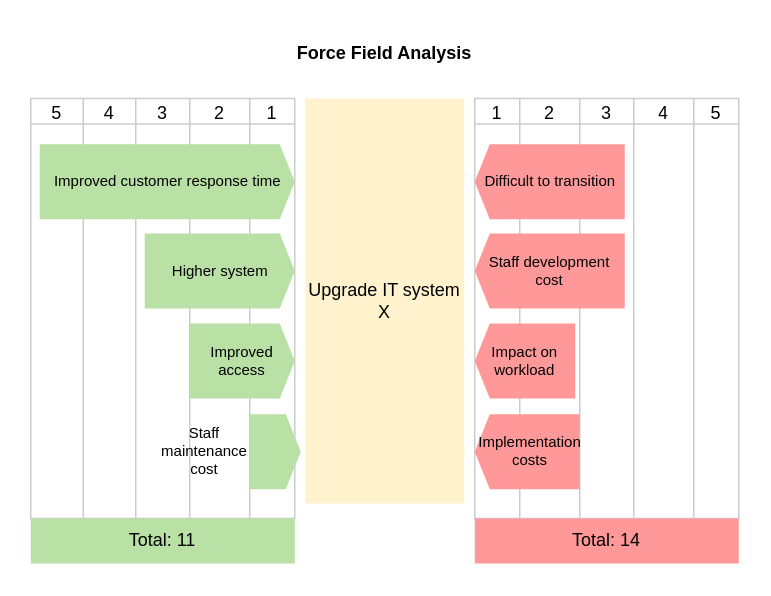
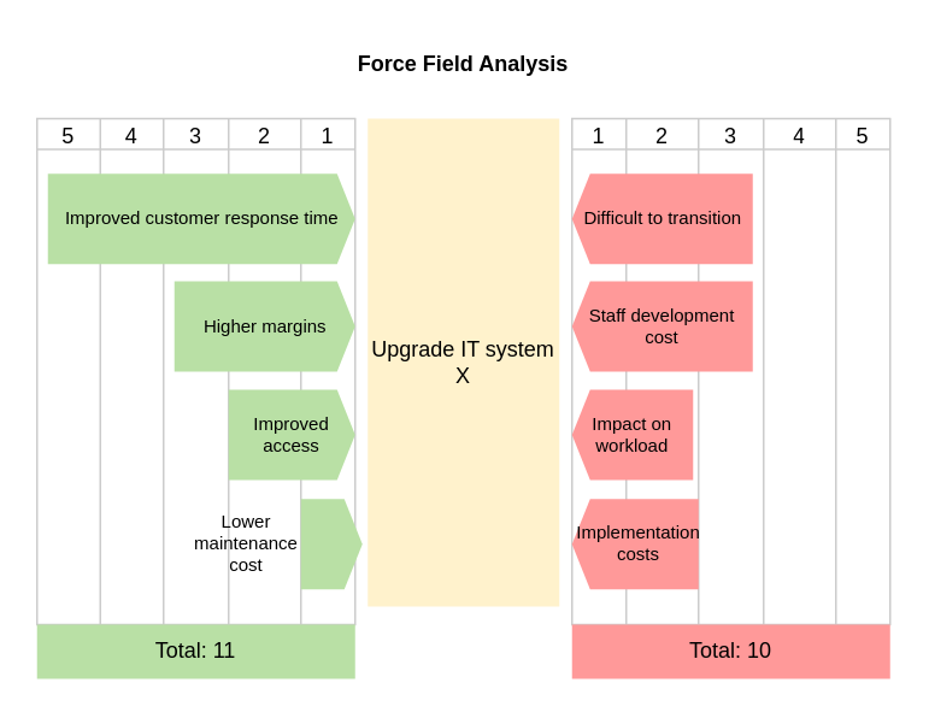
  <mxCell id="0" />
  <mxCell id="1" parent="0" />
  <mxCell id="2" value="" style="shape=table;startSize=0;container=1;collapsible=0;childLayout=tableLayout;fontSize=16;fillColor=none;fontColor=#000000;strokeColor=#CCCCCC;" vertex="1" parent="1"><mxGeometry x="316" y="65" width="176" height="280" as="geometry" /></mxCell>
  <mxCell id="3" value="" style="shape=tableRow;horizontal=0;startSize=0;swimlaneHead=0;swimlaneBody=0;strokeColor=inherit;top=0;left=0;bottom=0;right=0;collapsible=0;dropTarget=0;fillColor=none;points=[[0,0.5],[1,0.5]];portConstraint=eastwest;fontSize=16;" vertex="1" parent="2"><mxGeometry width="176" height="17" as="geometry" /></mxCell>
  <mxCell id="4" value="1" style="shape=partialRectangle;html=1;whiteSpace=wrap;connectable=0;strokeColor=inherit;overflow=hidden;fillColor=none;top=0;left=0;bottom=0;right=0;pointerEvents=1;fontSize=12;fontColor=#000000;" vertex="1" parent="3"><mxGeometry width="30" height="17" as="geometry"><mxRectangle width="30" height="17" as="alternateBounds" /></mxGeometry></mxCell>
  <mxCell id="5" value="2" style="shape=partialRectangle;html=1;whiteSpace=wrap;connectable=0;strokeColor=inherit;overflow=hidden;fillColor=none;top=0;left=0;bottom=0;right=0;pointerEvents=1;fontSize=12;fontColor=#000000;" vertex="1" parent="3"><mxGeometry x="30" width="40" height="17" as="geometry"><mxRectangle width="40" height="17" as="alternateBounds" /></mxGeometry></mxCell>
  <mxCell id="6" value="3" style="shape=partialRectangle;html=1;whiteSpace=wrap;connectable=0;strokeColor=inherit;overflow=hidden;fillColor=none;top=0;left=0;bottom=0;right=0;pointerEvents=1;fontSize=12;fontColor=#000000;" vertex="1" parent="3"><mxGeometry x="70" width="36" height="17" as="geometry"><mxRectangle width="36" height="17" as="alternateBounds" /></mxGeometry></mxCell>
  <mxCell id="7" value="4" style="shape=partialRectangle;html=1;whiteSpace=wrap;connectable=0;strokeColor=inherit;overflow=hidden;fillColor=none;top=0;left=0;bottom=0;right=0;pointerEvents=1;fontSize=12;fontColor=#000000;" vertex="1" parent="3"><mxGeometry x="106" width="40" height="17" as="geometry"><mxRectangle width="40" height="17" as="alternateBounds" /></mxGeometry></mxCell>
  <mxCell id="8" value="5" style="shape=partialRectangle;html=1;whiteSpace=wrap;connectable=0;strokeColor=inherit;overflow=hidden;fillColor=none;top=0;left=0;bottom=0;right=0;pointerEvents=1;fontSize=12;fontColor=#000000;" vertex="1" parent="3"><mxGeometry x="146" width="30" height="17" as="geometry"><mxRectangle width="30" height="17" as="alternateBounds" /></mxGeometry></mxCell>
  <mxCell id="9" value="" style="shape=tableRow;horizontal=0;startSize=0;swimlaneHead=0;swimlaneBody=0;strokeColor=inherit;top=0;left=0;bottom=0;right=0;collapsible=0;dropTarget=0;fillColor=none;points=[[0,0.5],[1,0.5]];portConstraint=eastwest;fontSize=16;" vertex="1" parent="2"><mxGeometry y="17" width="176" height="263" as="geometry" /></mxCell>
  <mxCell id="10" value="" style="shape=partialRectangle;html=1;whiteSpace=wrap;connectable=0;strokeColor=inherit;overflow=hidden;fillColor=none;top=0;left=0;bottom=0;right=0;pointerEvents=1;fontSize=16;" vertex="1" parent="9"><mxGeometry width="30" height="263" as="geometry"><mxRectangle width="30" height="263" as="alternateBounds" /></mxGeometry></mxCell>
  <mxCell id="11" value="" style="shape=partialRectangle;html=1;whiteSpace=wrap;connectable=0;strokeColor=inherit;overflow=hidden;fillColor=none;top=0;left=0;bottom=0;right=0;pointerEvents=1;fontSize=16;" vertex="1" parent="9"><mxGeometry x="30" width="40" height="263" as="geometry"><mxRectangle width="40" height="263" as="alternateBounds" /></mxGeometry></mxCell>
  <mxCell id="12" value="" style="shape=partialRectangle;html=1;whiteSpace=wrap;connectable=0;strokeColor=inherit;overflow=hidden;fillColor=none;top=0;left=0;bottom=0;right=0;pointerEvents=1;fontSize=16;" vertex="1" parent="9"><mxGeometry x="70" width="36" height="263" as="geometry"><mxRectangle width="36" height="263" as="alternateBounds" /></mxGeometry></mxCell>
  <mxCell id="13" style="shape=partialRectangle;html=1;whiteSpace=wrap;connectable=0;strokeColor=inherit;overflow=hidden;fillColor=none;top=0;left=0;bottom=0;right=0;pointerEvents=1;fontSize=16;" vertex="1" parent="9"><mxGeometry x="106" width="40" height="263" as="geometry"><mxRectangle width="40" height="263" as="alternateBounds" /></mxGeometry></mxCell>
  <mxCell id="14" style="shape=partialRectangle;html=1;whiteSpace=wrap;connectable=0;strokeColor=inherit;overflow=hidden;fillColor=none;top=0;left=0;bottom=0;right=0;pointerEvents=1;fontSize=16;" vertex="1" parent="9"><mxGeometry x="146" width="30" height="263" as="geometry"><mxRectangle width="30" height="263" as="alternateBounds" /></mxGeometry></mxCell>
  <mxCell id="15" value="" style="shape=table;startSize=0;container=1;collapsible=0;childLayout=tableLayout;fontSize=16;fillColor=none;fontColor=#000000;strokeColor=#CCCCCC;" vertex="1" parent="1"><mxGeometry x="20" y="65" width="176" height="280" as="geometry" /></mxCell>
  <mxCell id="16" value="" style="shape=tableRow;horizontal=0;startSize=0;swimlaneHead=0;swimlaneBody=0;strokeColor=inherit;top=0;left=0;bottom=0;right=0;collapsible=0;dropTarget=0;fillColor=none;points=[[0,0.5],[1,0.5]];portConstraint=eastwest;fontSize=16;" vertex="1" parent="15"><mxGeometry width="176" height="17" as="geometry" /></mxCell>
  <mxCell id="17" value="5" style="shape=partialRectangle;html=1;whiteSpace=wrap;connectable=0;strokeColor=inherit;overflow=hidden;fillColor=none;top=0;left=0;bottom=0;right=0;pointerEvents=1;fontSize=12;fontColor=#000000;" vertex="1" parent="16"><mxGeometry width="35" height="17" as="geometry"><mxRectangle width="35" height="17" as="alternateBounds" /></mxGeometry></mxCell>
  <mxCell id="18" value="4" style="shape=partialRectangle;html=1;whiteSpace=wrap;connectable=0;strokeColor=inherit;overflow=hidden;fillColor=none;top=0;left=0;bottom=0;right=0;pointerEvents=1;fontSize=12;fontColor=#000000;" vertex="1" parent="16"><mxGeometry x="35" width="35" height="17" as="geometry"><mxRectangle width="35" height="17" as="alternateBounds" /></mxGeometry></mxCell>
  <mxCell id="19" value="3" style="shape=partialRectangle;html=1;whiteSpace=wrap;connectable=0;strokeColor=inherit;overflow=hidden;fillColor=none;top=0;left=0;bottom=0;right=0;pointerEvents=1;fontSize=12;fontColor=#000000;" vertex="1" parent="16"><mxGeometry x="70" width="36" height="17" as="geometry"><mxRectangle width="36" height="17" as="alternateBounds" /></mxGeometry></mxCell>
  <mxCell id="20" value="2" style="shape=partialRectangle;html=1;whiteSpace=wrap;connectable=0;strokeColor=inherit;overflow=hidden;fillColor=none;top=0;left=0;bottom=0;right=0;pointerEvents=1;fontSize=12;fontColor=#000000;" vertex="1" parent="16"><mxGeometry x="106" width="40" height="17" as="geometry"><mxRectangle width="40" height="17" as="alternateBounds" /></mxGeometry></mxCell>
  <mxCell id="21" value="1" style="shape=partialRectangle;html=1;whiteSpace=wrap;connectable=0;strokeColor=inherit;overflow=hidden;fillColor=none;top=0;left=0;bottom=0;right=0;pointerEvents=1;fontSize=12;fontColor=#000000;" vertex="1" parent="16"><mxGeometry x="146" width="30" height="17" as="geometry"><mxRectangle width="30" height="17" as="alternateBounds" /></mxGeometry></mxCell>
  <mxCell id="22" value="" style="shape=tableRow;horizontal=0;startSize=0;swimlaneHead=0;swimlaneBody=0;strokeColor=inherit;top=0;left=0;bottom=0;right=0;collapsible=0;dropTarget=0;fillColor=none;points=[[0,0.5],[1,0.5]];portConstraint=eastwest;fontSize=16;" vertex="1" parent="15"><mxGeometry y="17" width="176" height="263" as="geometry" /></mxCell>
  <mxCell id="23" value="" style="shape=partialRectangle;html=1;whiteSpace=wrap;connectable=0;strokeColor=inherit;overflow=hidden;fillColor=none;top=0;left=0;bottom=0;right=0;pointerEvents=1;fontSize=16;" vertex="1" parent="22"><mxGeometry width="35" height="263" as="geometry"><mxRectangle width="35" height="263" as="alternateBounds" /></mxGeometry></mxCell>
  <mxCell id="24" value="" style="shape=partialRectangle;html=1;whiteSpace=wrap;connectable=0;strokeColor=inherit;overflow=hidden;fillColor=none;top=0;left=0;bottom=0;right=0;pointerEvents=1;fontSize=16;" vertex="1" parent="22"><mxGeometry x="35" width="35" height="263" as="geometry"><mxRectangle width="35" height="263" as="alternateBounds" /></mxGeometry></mxCell>
  <mxCell id="25" value="" style="shape=partialRectangle;html=1;whiteSpace=wrap;connectable=0;strokeColor=inherit;overflow=hidden;fillColor=none;top=0;left=0;bottom=0;right=0;pointerEvents=1;fontSize=16;" vertex="1" parent="22"><mxGeometry x="70" width="36" height="263" as="geometry"><mxRectangle width="36" height="263" as="alternateBounds" /></mxGeometry></mxCell>
  <mxCell id="26" style="shape=partialRectangle;html=1;whiteSpace=wrap;connectable=0;strokeColor=inherit;overflow=hidden;fillColor=none;top=0;left=0;bottom=0;right=0;pointerEvents=1;fontSize=16;" vertex="1" parent="22"><mxGeometry x="106" width="40" height="263" as="geometry"><mxRectangle width="40" height="263" as="alternateBounds" /></mxGeometry></mxCell>
  <mxCell id="27" style="shape=partialRectangle;html=1;whiteSpace=wrap;connectable=0;strokeColor=inherit;overflow=hidden;fillColor=none;top=0;left=0;bottom=0;right=0;pointerEvents=1;fontSize=16;" vertex="1" parent="22"><mxGeometry x="146" width="30" height="263" as="geometry"><mxRectangle width="30" height="263" as="alternateBounds" /></mxGeometry></mxCell>
  <mxCell id="28" value="Force Field Analysis" style="text;html=1;align=center;verticalAlign=middle;whiteSpace=wrap;rounded=0;fontColor=#000000;fontStyle=1" vertex="1" parent="1"><mxGeometry x="193" y="20" width="126" height="30" as="geometry" /></mxCell>
  <mxCell id="29" value="Upgrade IT system X" style="rounded=0;whiteSpace=wrap;html=1;fillColor=#fff2cc;fontColor=#000000;strokeColor=none;" vertex="1" parent="1"><mxGeometry x="203" y="65" width="106" height="270" as="geometry" /></mxCell>
  <mxCell id="30" value="Improved customer response time" style="html=1;shadow=0;dashed=0;align=center;verticalAlign=middle;shape=mxgraph.arrows2.arrow;dy=0;dx=10;notch=0;strokeColor=none;fillColor=#B9E0A5;fontSize=10;fontColor=#000000;" vertex="1" parent="1"><mxGeometry x="26" y="95.45" width="170" height="50" as="geometry" /></mxCell>
- <mxCell id="31" value="Higher system" style="html=1;shadow=0;dashed=0;align=center;verticalAlign=middle;shape=mxgraph.arrows2.arrow;dy=0;dx=10;notch=0;strokeColor=none;fillColor=#B9E0A5;fontSize=10;fontColor=#000000;" vertex="1" parent="1"><mxGeometry x="96" y="155" width="100" height="50" as="geometry" /></mxCell>
+ <mxCell id="31" value="Higher margins" style="html=1;shadow=0;dashed=0;align=center;verticalAlign=middle;shape=mxgraph.arrows2.arrow;dy=0;dx=10;notch=0;strokeColor=none;fillColor=#B9E0A5;fontSize=10;fontColor=#000000;" vertex="1" parent="1"><mxGeometry x="96" y="155" width="100" height="50" as="geometry" /></mxCell>
  <mxCell id="32" value="Improved access" style="html=1;shadow=0;dashed=0;align=center;verticalAlign=middle;shape=mxgraph.arrows2.arrow;dy=0;dx=10;notch=0;strokeColor=none;fillColor=#B9E0A5;fontSize=10;fontColor=#000000;whiteSpace=wrap;" vertex="1" parent="1"><mxGeometry x="126" y="215" width="70" height="50" as="geometry" /></mxCell>
  <mxCell id="33" value="" style="html=1;shadow=0;dashed=0;align=center;verticalAlign=middle;shape=mxgraph.arrows2.arrow;dy=0;dx=10;notch=0;strokeColor=none;fillColor=#B9E0A5;fontSize=10;fontColor=#000000;whiteSpace=wrap;" vertex="1" parent="1"><mxGeometry x="166" y="275.45" width="34" height="50" as="geometry" /></mxCell>
  <mxCell id="34" value="Difficult to transition" style="html=1;shadow=0;dashed=0;align=center;verticalAlign=middle;shape=mxgraph.arrows2.arrow;dy=0;dx=10;notch=0;strokeColor=none;fillColor=#FF9999;fontSize=10;fontColor=#000000;direction=west;" vertex="1" parent="1"><mxGeometry x="316" y="95.45" width="100" height="50" as="geometry" /></mxCell>
  <mxCell id="35" value="Staff development cost" style="html=1;shadow=0;dashed=0;align=center;verticalAlign=middle;shape=mxgraph.arrows2.arrow;dy=0;dx=10;notch=0;strokeColor=none;fillColor=#FF9999;fontSize=10;fontColor=#000000;direction=west;whiteSpace=wrap;" vertex="1" parent="1"><mxGeometry x="316" y="155" width="100" height="50" as="geometry" /></mxCell>
  <mxCell id="36" value="Impact on workload" style="html=1;shadow=0;dashed=0;align=center;verticalAlign=middle;shape=mxgraph.arrows2.arrow;dy=0;dx=10;notch=0;strokeColor=none;fillColor=#FF9999;fontSize=10;fontColor=#000000;direction=west;whiteSpace=wrap;" vertex="1" parent="1"><mxGeometry x="316" y="215" width="67" height="50" as="geometry" /></mxCell>
  <mxCell id="37" value="Implementation costs" style="html=1;shadow=0;dashed=0;align=center;verticalAlign=middle;shape=mxgraph.arrows2.arrow;dy=0;dx=10;notch=0;strokeColor=none;fillColor=#FF9999;fontSize=10;fontColor=#000000;direction=west;whiteSpace=wrap;spacingLeft=4;" vertex="1" parent="1"><mxGeometry x="316" y="275.45" width="70" height="50" as="geometry" /></mxCell>
  <mxCell id="38" value="Total: 11" style="rounded=0;whiteSpace=wrap;html=1;fillColor=#b9e0a5;strokeColor=none;fontColor=#000000;" vertex="1" parent="1"><mxGeometry x="20" y="345" width="176" height="30" as="geometry" /></mxCell>
- <mxCell id="39" value="Total: 14" style="rounded=0;whiteSpace=wrap;html=1;fillColor=#FF9999;strokeColor=none;fontColor=#000000;" vertex="1" parent="1"><mxGeometry x="316" y="345" width="176" height="30" as="geometry" /></mxCell>
- <mxCell id="40" value="Staff maintenance cost" style="text;html=1;strokeColor=none;fillColor=none;align=center;verticalAlign=middle;whiteSpace=wrap;rounded=0;fontColor=#000000;fontSize=10;" vertex="1" parent="1"><mxGeometry x="106" y="285.45" width="60" height="30" as="geometry" /></mxCell>
+ <mxCell id="39" value="Total: 10" style="rounded=0;whiteSpace=wrap;html=1;fillColor=#FF9999;strokeColor=none;fontColor=#000000;" vertex="1" parent="1"><mxGeometry x="316" y="345" width="176" height="30" as="geometry" /></mxCell>
+ <mxCell id="40" value="Lower maintenance cost" style="text;html=1;strokeColor=none;fillColor=none;align=center;verticalAlign=middle;whiteSpace=wrap;rounded=0;fontColor=#000000;fontSize=10;" vertex="1" parent="1"><mxGeometry x="106" y="285.45" width="60" height="30" as="geometry" /></mxCell>
